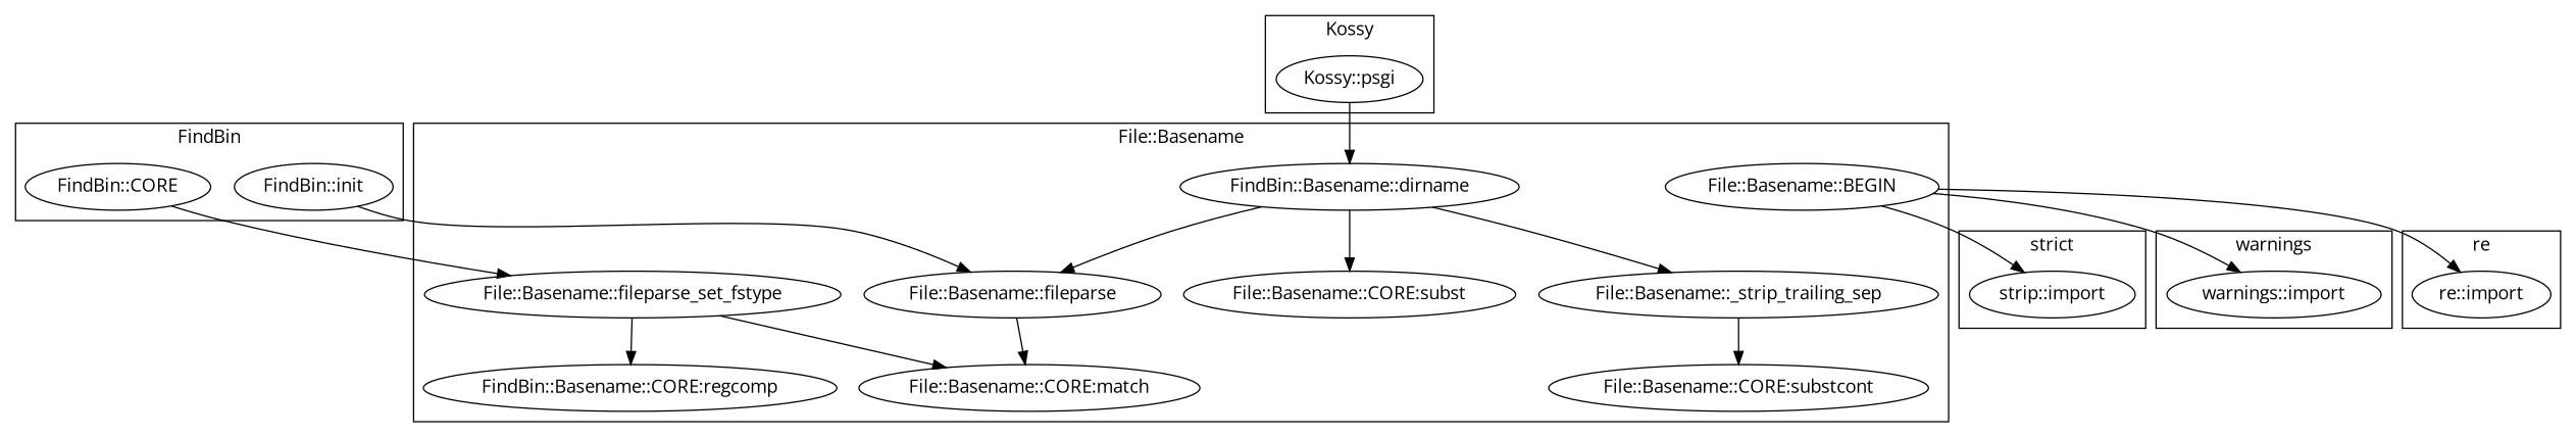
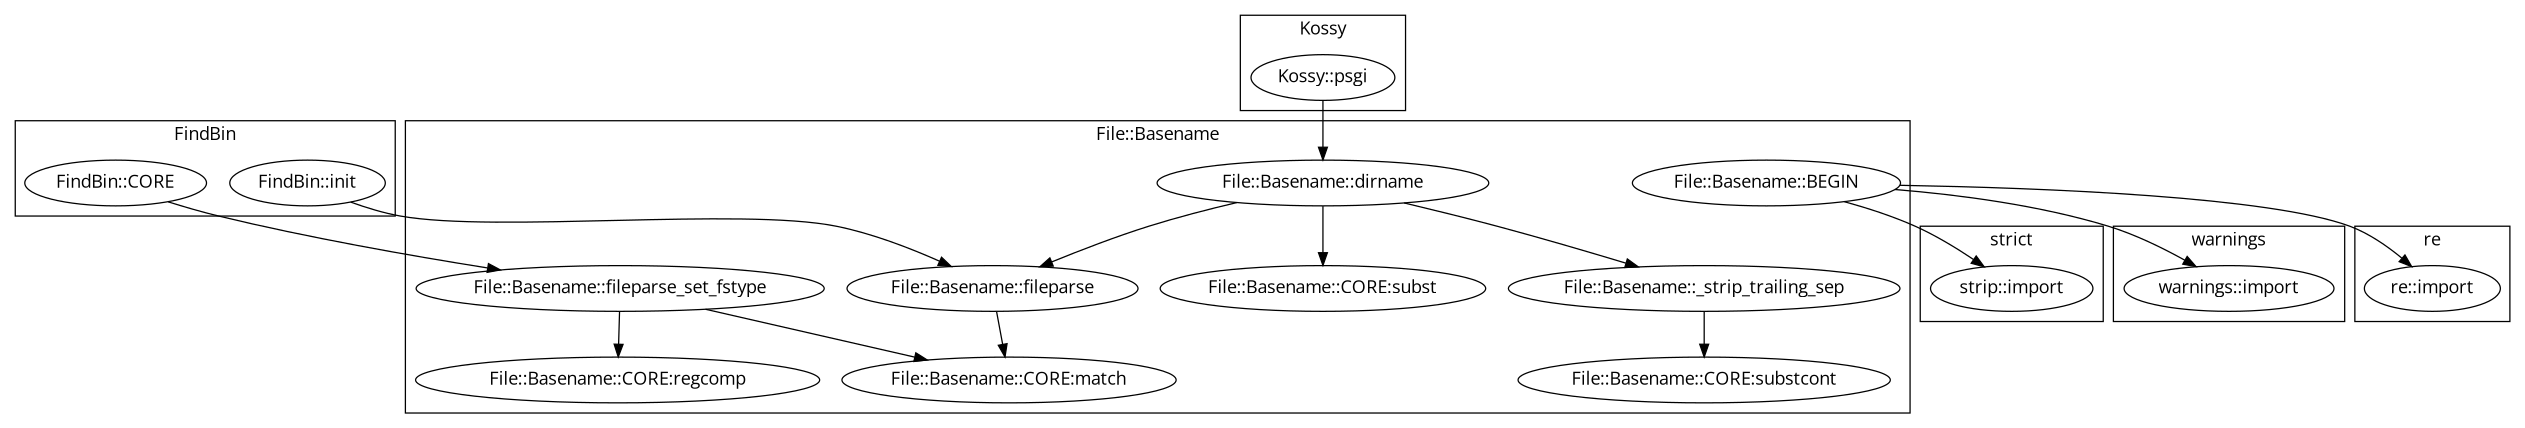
  digraph {
    fontname="Open Sans"
    node [fontname="Open Sans"]
    edge [fontname="Open Sans"]
    n1 [label="strip::import"]
    "warnings::import"
    "File::Basename::CORE:substcont"
-   "File::Basename::dirname" [label="FindBin::Basename::dirname"]
+   "File::Basename::dirname"
    "File::Basename::fileparse_set_fstype"
    "File::Basename::CORE:subst"
    "File::Basename::fileparse"
-   "File::Basename::CORE:regcomp" [label="FindBin::Basename::CORE:regcomp"]
+   "File::Basename::CORE:regcomp"
    "File::Basename::_strip_trailing_sep"
    "File::Basename::CORE:match"
    "File::Basename::BEGIN"
    "re::import"
    "FindBin::init"
    n14 [label="FindBin::CORE"]
    "Kossy::psgi"
    subgraph cluster_1 {
      label="strict"
      n1
    }
    subgraph cluster_2 {
      label=warnings
      "warnings::import"
    }
    subgraph cluster_3 {
      label="File::Basename"
      "File::Basename::CORE:substcont"
      "File::Basename::dirname"
      "File::Basename::fileparse_set_fstype"
      "File::Basename::CORE:subst"
      "File::Basename::fileparse"
      "File::Basename::CORE:regcomp"
      "File::Basename::_strip_trailing_sep"
      "File::Basename::CORE:match"
      "File::Basename::BEGIN"
    }
    subgraph cluster_4 {
      label=re
      "re::import"
    }
    subgraph cluster_5 {
      label=FindBin
      "FindBin::init"
      n14
    }
    subgraph cluster_6 {
      label=Kossy
      "Kossy::psgi"
    }
    "File::Basename::dirname" -> "File::Basename::CORE:subst"
    "File::Basename::dirname" -> "File::Basename::fileparse"
    "File::Basename::dirname" -> "File::Basename::_strip_trailing_sep"
    "File::Basename::fileparse_set_fstype" -> "File::Basename::CORE:regcomp"
    "File::Basename::fileparse_set_fstype" -> "File::Basename::CORE:match"
    "File::Basename::fileparse" -> "File::Basename::CORE:match"
    "File::Basename::_strip_trailing_sep" -> "File::Basename::CORE:substcont"
    "File::Basename::BEGIN" -> n1
    "File::Basename::BEGIN" -> "warnings::import"
    "File::Basename::BEGIN" -> "re::import"
    "FindBin::init" -> "File::Basename::fileparse"
    n14 -> "File::Basename::fileparse_set_fstype"
    "Kossy::psgi" -> "File::Basename::dirname"
  }
